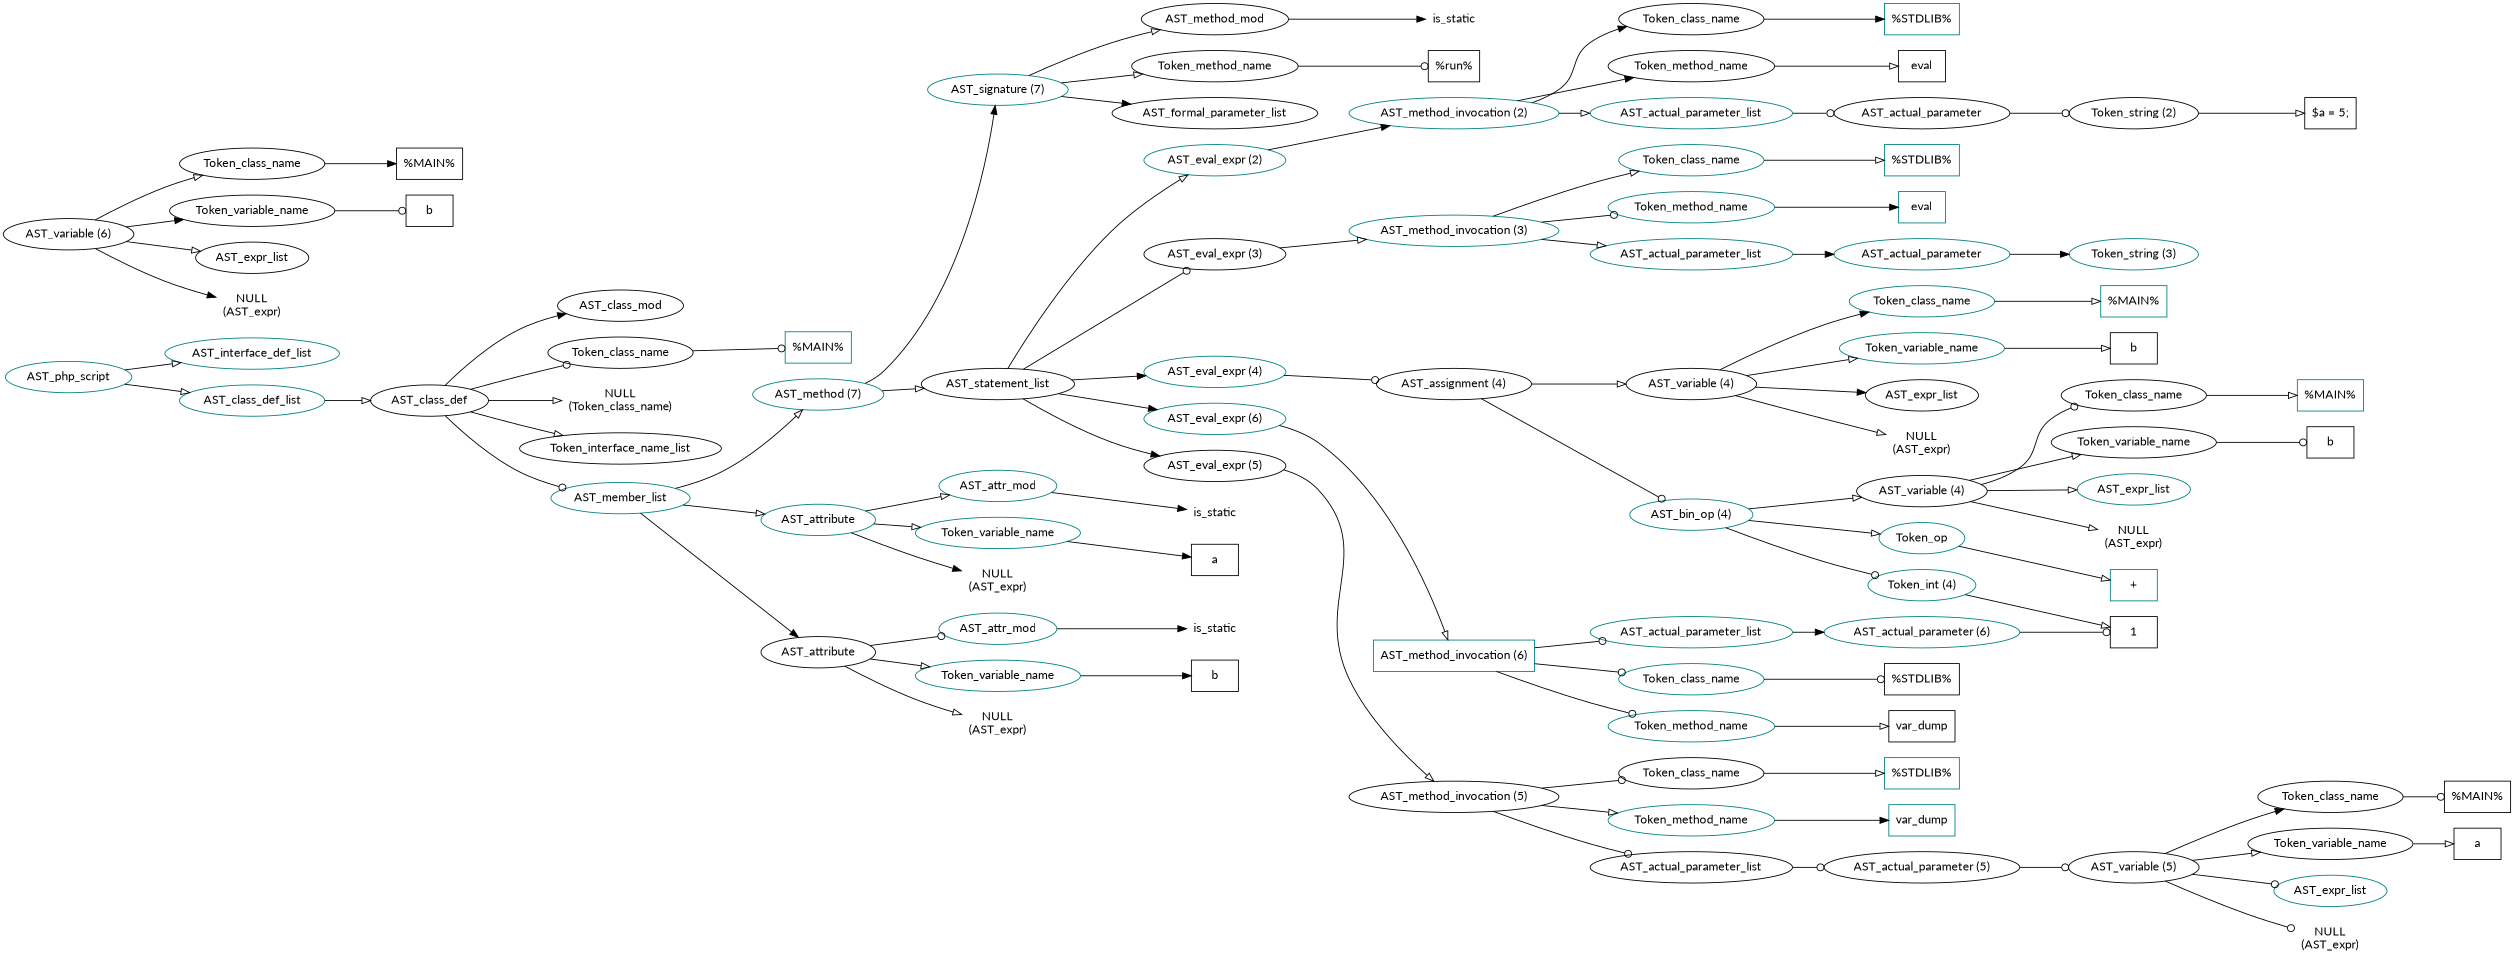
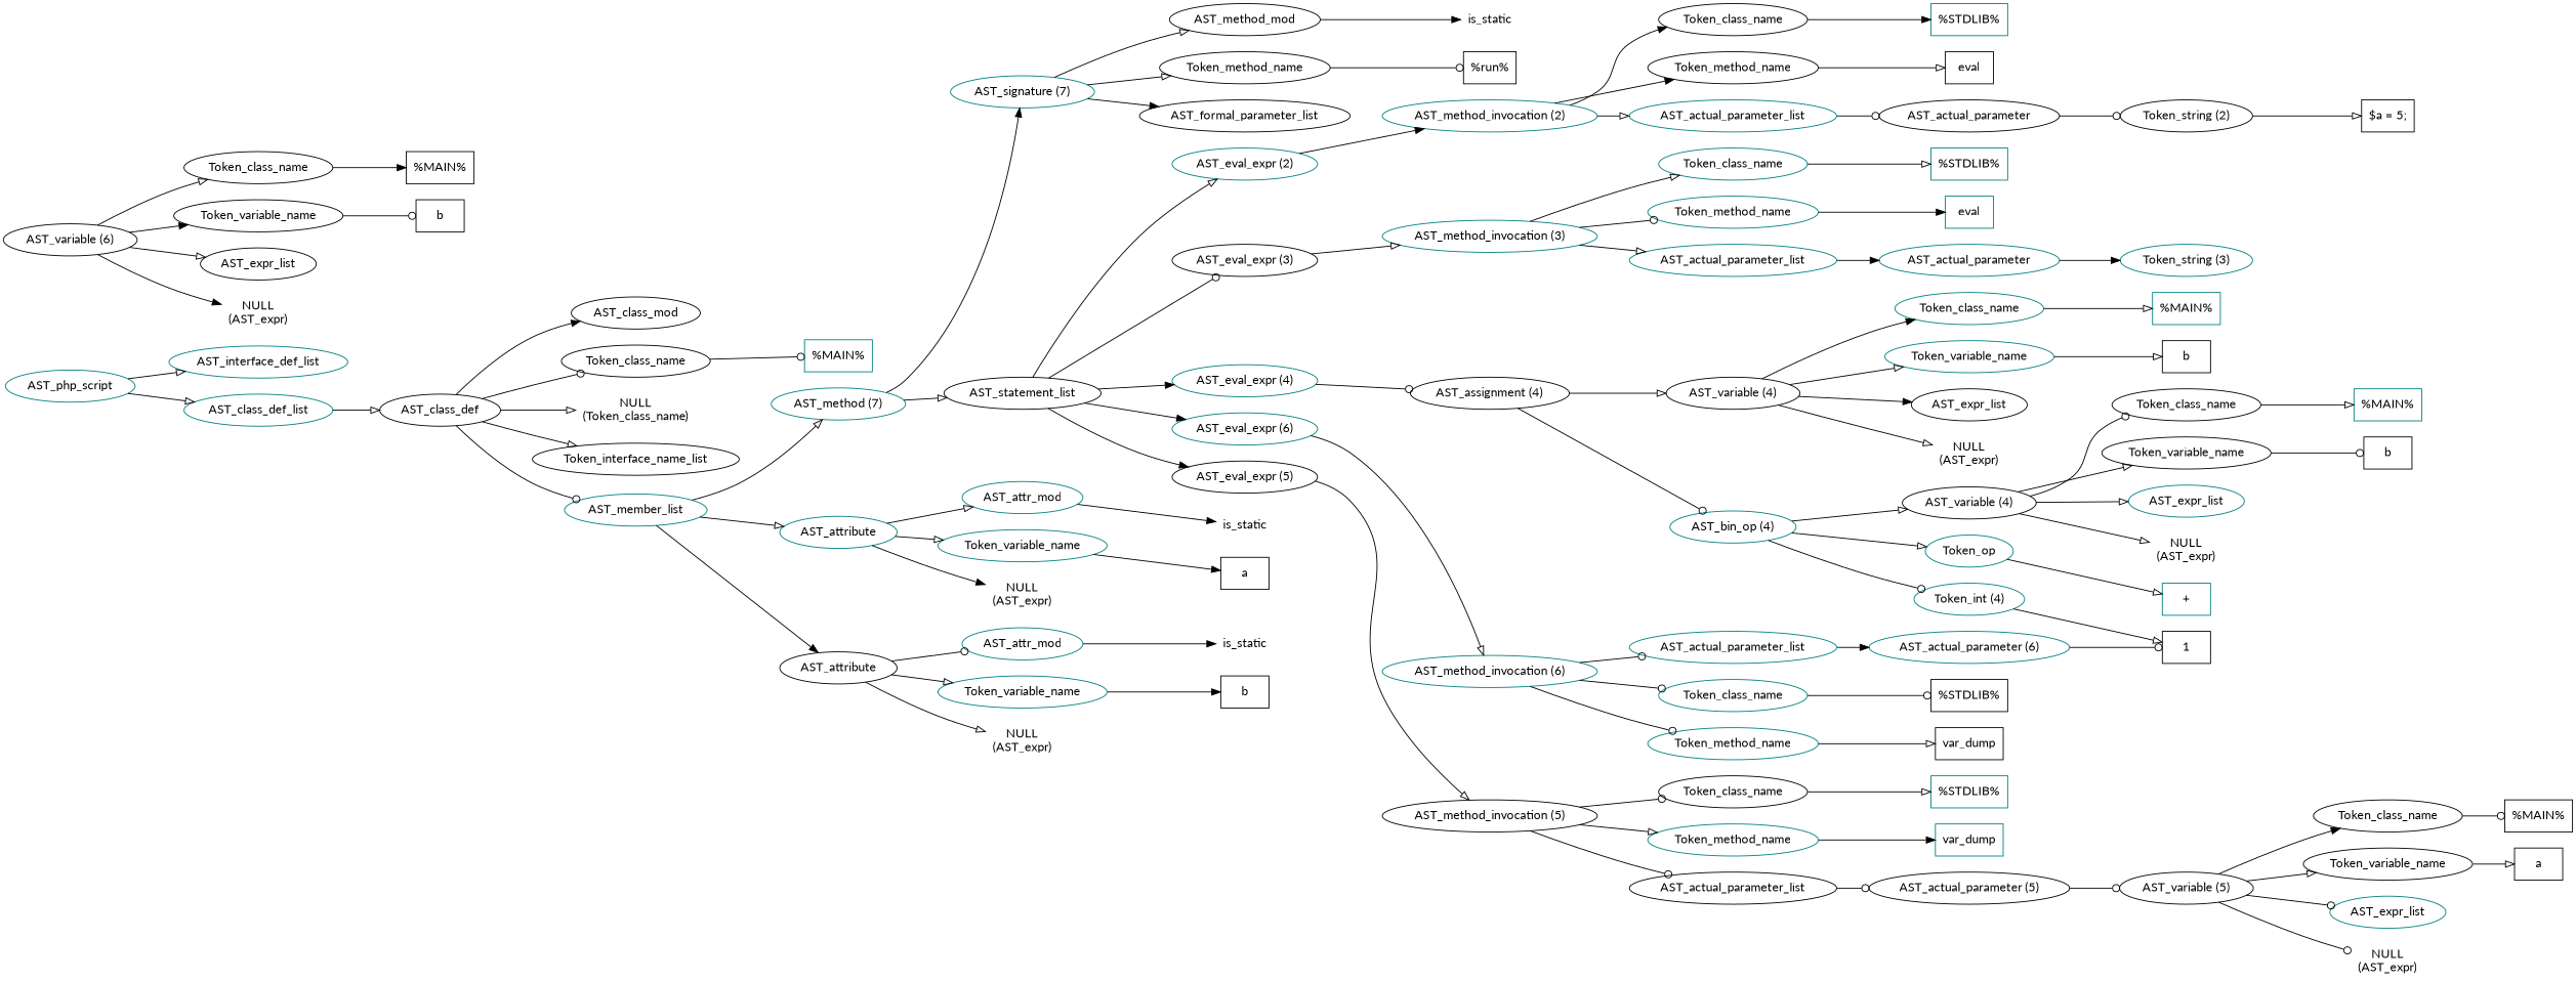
  digraph {
    fontname=Lato
    rankdir=LR
    node [color=teal fontname=Lato]
    edge [arrowhead=onormal fontname=Lato]
    n1 [label=AST_php_script]
    n2 [label=AST_interface_def_list]
    n3 [label=AST_class_def_list]
    n4 [color=black label=AST_class_def]
    n5 [color=black label=AST_class_mod]
    n6 [color=black label=Token_class_name]
    n7 [label="NULL\n(Token_class_name)" shape=plaintext]
    n8 [color=black label=Token_interface_name_list]
    n9 [label=AST_member_list]
    n10 [label="%MAIN%" shape=box]
    n11 [label="AST_method (7)"]
    n12 [label=AST_attribute]
    n13 [color=black label=AST_attribute]
    n14 [label="AST_signature (7)"]
    n15 [color=black label=AST_statement_list]
    n16 [label=AST_attr_mod]
    n17 [label=Token_variable_name]
    n18 [label="NULL\n(AST_expr)" shape=plaintext]
    n19 [label=AST_attr_mod]
    n20 [label=Token_variable_name]
    n21 [label="NULL\n(AST_expr)" shape=plaintext]
    n22 [color=black label=AST_method_mod]
    n23 [color=black label=Token_method_name]
    n24 [color=black label=AST_formal_parameter_list]
    n25 [label="AST_eval_expr (2)"]
    n26 [color=black label="AST_eval_expr (3)"]
    n27 [label="AST_eval_expr (4)"]
    n28 [color=black label="AST_eval_expr (5)"]
    n29 [label="AST_eval_expr (6)"]
    n30 [color=black label=is_static shape=plaintext]
    n31 [color=black label="%run%" shape=box]
    n32 [label="AST_method_invocation (2)"]
    n33 [label="AST_method_invocation (3)"]
    n34 [color=black label="AST_assignment (4)"]
    n35 [color=black label="AST_method_invocation (5)"]
-   n36 [label="AST_method_invocation (6)" shape=box]
+   n36 [label="AST_method_invocation (6)"]
    n37 [color=black label=Token_class_name]
    n38 [color=black label=Token_method_name]
    n39 [label=AST_actual_parameter_list]
    n40 [label="%STDLIB%" shape=box]
    n41 [color=black label=eval shape=box]
    n42 [color=black label=AST_actual_parameter]
    n43 [color=black label="Token_string (2)"]
    n44 [color=black label="$a = 5;" shape=box]
    n45 [label=Token_class_name]
    n46 [label=Token_method_name]
    n47 [label=AST_actual_parameter_list]
    n48 [label="%STDLIB%" shape=box]
    n49 [label=eval shape=box]
    n50 [label=AST_actual_parameter]
    n51 [label="Token_string (3)"]
    n52 [color=black label="AST_variable (4)"]
    n53 [label="AST_bin_op (4)"]
    n54 [label=Token_class_name]
    n55 [label=Token_variable_name]
    n56 [color=black label=AST_expr_list]
    n57 [color=black label="NULL\n(AST_expr)" shape=plaintext]
    n58 [color=black label="AST_variable (4)"]
    n59 [label=Token_op]
    n60 [label="Token_int (4)"]
    n61 [label="%MAIN%" shape=box]
    n62 [color=black label=b shape=box]
    n63 [color=black label=Token_class_name]
    n64 [color=black label=Token_variable_name]
    n65 [label=AST_expr_list]
    n66 [label="NULL\n(AST_expr)" shape=plaintext]
    n67 [label="+" shape=box]
    n68 [color=black label=1 shape=box]
    n69 [label="%MAIN%" shape=box]
    n70 [color=black label=b shape=box]
    n71 [color=black label=Token_class_name]
    n72 [label=Token_method_name]
    n73 [color=black label=AST_actual_parameter_list]
    n74 [label="%STDLIB%" shape=box]
    n75 [label=var_dump shape=box]
    n76 [color=black label="AST_actual_parameter (5)"]
    n77 [color=black label="AST_variable (5)"]
    n78 [color=black label=Token_class_name]
    n79 [color=black label=Token_variable_name]
    n80 [label=AST_expr_list]
    n81 [color=black label="NULL\n(AST_expr)" shape=plaintext]
    n82 [color=black label="%MAIN%" shape=box]
    n83 [color=black label=a shape=box]
    n84 [label=Token_class_name]
    n85 [label=Token_method_name]
    n86 [label=AST_actual_parameter_list]
    n87 [color=black label="%STDLIB%" shape=box]
    n88 [color=black label=var_dump shape=box]
    n89 [label="AST_actual_parameter (6)"]
    n90 [color=black label="AST_variable (6)"]
    n91 [color=black label=Token_class_name]
    n92 [color=black label=Token_variable_name]
    n93 [color=black label=AST_expr_list]
    n94 [color=black label="NULL\n(AST_expr)" shape=plaintext]
    n95 [color=black label="%MAIN%" shape=box]
    n96 [color=black label=b shape=box]
    n97 [label=is_static shape=plaintext]
    n98 [color=black label=a shape=box]
    n99 [label=is_static shape=plaintext]
    n100 [color=black label=b shape=box]
    n1 -> n2
    n1 -> n3
    n3 -> n4
    n4 -> n5 [arrowhead=normal]
    n4 -> n6 [arrowhead=odot]
    n4 -> n7
    n4 -> n8
    n4 -> n9 [arrowhead=odot]
    n6 -> n10 [arrowhead=odot]
    n9 -> n11
    n9 -> n12
    n9 -> n13 [arrowhead=normal]
    n11 -> n14 [arrowhead=normal]
    n11 -> n15
    n12 -> n16
    n12 -> n17
    n12 -> n18 [arrowhead=normal]
    n13 -> n19 [arrowhead=odot]
    n13 -> n20
    n13 -> n21
    n14 -> n22
    n14 -> n23
    n14 -> n24 [arrowhead=normal]
    n15 -> n25
    n15 -> n26 [arrowhead=odot]
    n15 -> n27 [arrowhead=normal]
    n15 -> n28 [arrowhead=normal]
    n15 -> n29 [arrowhead=normal]
    n16 -> n97 [arrowhead=normal]
    n17 -> n98 [arrowhead=normal]
    n19 -> n99 [arrowhead=normal]
    n20 -> n100 [arrowhead=normal]
    n22 -> n30 [arrowhead=normal]
    n23 -> n31 [arrowhead=odot]
    n25 -> n32 [arrowhead=normal]
    n26 -> n33
    n27 -> n34 [arrowhead=odot]
    n28 -> n35
    n29 -> n36
    n32 -> n37 [arrowhead=normal]
    n32 -> n38 [arrowhead=normal]
    n32 -> n39
    n33 -> n45
    n33 -> n46 [arrowhead=odot]
    n33 -> n47
    n34 -> n52
    n34 -> n53 [arrowhead=odot]
    n35 -> n71 [arrowhead=odot]
    n35 -> n72
    n35 -> n73 [arrowhead=odot]
    n36 -> n84 [arrowhead=odot]
    n36 -> n85 [arrowhead=odot]
    n36 -> n86 [arrowhead=odot]
    n37 -> n40 [arrowhead=normal]
    n38 -> n41
    n39 -> n42 [arrowhead=odot]
    n42 -> n43 [arrowhead=odot]
    n43 -> n44
    n45 -> n48
    n46 -> n49 [arrowhead=normal]
    n47 -> n50 [arrowhead=normal]
    n50 -> n51 [arrowhead=normal]
    n52 -> n54 [arrowhead=normal]
    n52 -> n55
    n52 -> n56 [arrowhead=normal]
    n52 -> n57
    n53 -> n58
    n53 -> n59
    n53 -> n60 [arrowhead=odot]
    n54 -> n61
    n55 -> n62
    n58 -> n63 [arrowhead=odot]
    n58 -> n64
    n58 -> n65
    n58 -> n66
    n59 -> n67
    n60 -> n68
    n63 -> n69
    n64 -> n70 [arrowhead=odot]
    n71 -> n74
    n72 -> n75 [arrowhead=normal]
    n73 -> n76 [arrowhead=odot]
    n76 -> n77 [arrowhead=odot]
    n77 -> n78 [arrowhead=normal]
    n77 -> n79
    n77 -> n80 [arrowhead=odot]
    n77 -> n81 [arrowhead=odot]
    n78 -> n82 [arrowhead=odot]
    n79 -> n83
    n84 -> n87 [arrowhead=odot]
    n85 -> n88
    n86 -> n89 [arrowhead=normal]
    n89 -> n68 [arrowhead=odot]
    n90 -> n91
    n90 -> n92 [arrowhead=normal]
    n90 -> n93
    n90 -> n94 [arrowhead=normal]
    n91 -> n95 [arrowhead=normal]
    n92 -> n96 [arrowhead=odot]
  }
